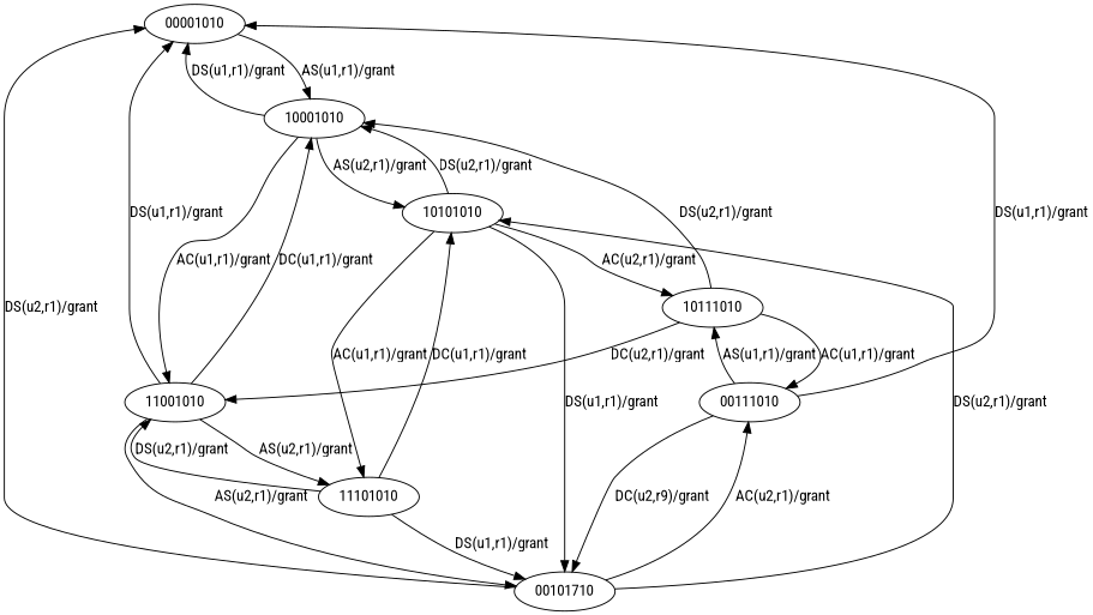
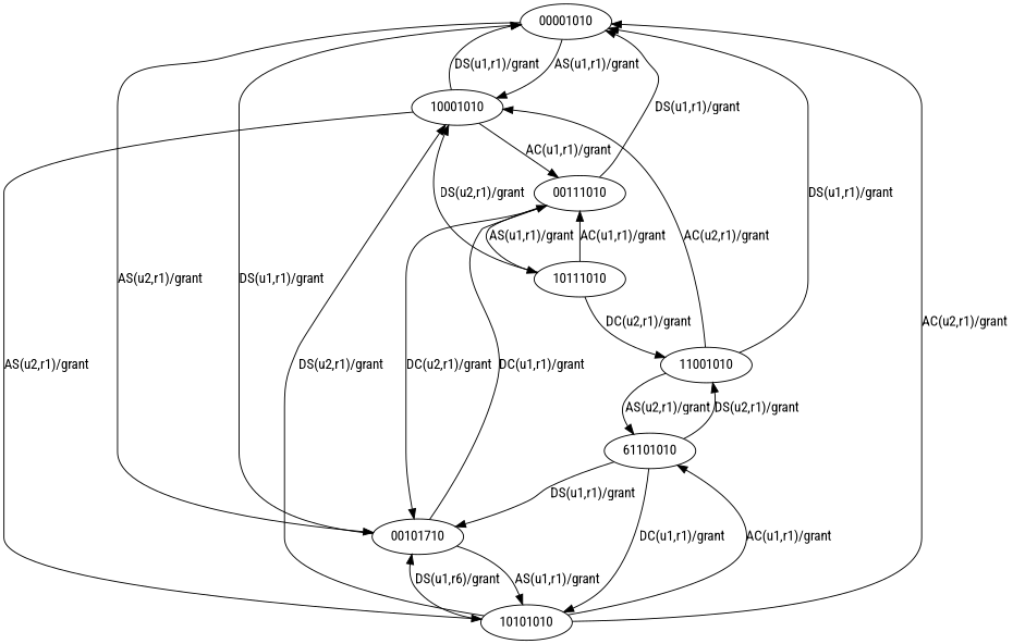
  digraph {
    fontname="Roboto Condensed"
    node [fontname="Roboto Condensed"]
    edge [fontname="Roboto Condensed"]
    00001010
    10001010
    n3 [label=00101710]
    11001010
    10101010
    00111010
-   11101010
+   11101010 [label=61101010]
    10111010
    00001010 -> 10001010 [label="AS(u1,r1)/grant"]
-   11001010 -> n3 [label="AS(u2,r1)/grant"]
+   00001010 -> n3 [label="AS(u2,r1)/grant"]
    10001010 -> 00001010 [label="DS(u1,r1)/grant"]
-   10001010 -> 11001010 [label="AC(u1,r1)/grant"]
+   10001010 -> 00111010 [label="AC(u1,r1)/grant"]
    10001010 -> 10101010 [label="AS(u2,r1)/grant"]
-   n3 -> 00001010 [label="DS(u2,r1)/grant"]
-   n3 -> 10101010 [label="DS(u2,r1)/grant"]
-   n3 -> 00111010 [label="AC(u2,r1)/grant"]
+   n3 -> 00001010 [label="DS(u1,r1)/grant"]
+   n3 -> 10101010 [label="AS(u1,r1)/grant"]
+   n3 -> 00111010 [label="DC(u1,r1)/grant"]
    11001010 -> 00001010 [label="DS(u1,r1)/grant"]
-   11001010 -> 10001010 [label="DC(u1,r1)/grant"]
+   11001010 -> 10001010 [label="AC(u2,r1)/grant"]
    11001010 -> 11101010 [label="AS(u2,r1)/grant"]
    10101010 -> 10001010 [label="DS(u2,r1)/grant"]
-   10101010 -> n3 [label="DS(u1,r1)/grant"]
+   10101010 -> n3 [label="DS(u1,r6)/grant"]
    10101010 -> 11101010 [label="AC(u1,r1)/grant"]
-   10101010 -> 10111010 [label="AC(u2,r1)/grant"]
+   10101010 -> 00001010 [label="AC(u2,r1)/grant"]
    00111010 -> 00001010 [label="DS(u1,r1)/grant"]
-   00111010 -> n3 [label="DC(u2,r9)/grant"]
+   00111010 -> n3 [label="DC(u2,r1)/grant"]
    00111010 -> 10111010 [label="AS(u1,r1)/grant"]
    11101010 -> n3 [label="DS(u1,r1)/grant"]
    11101010 -> 11001010 [label="DS(u2,r1)/grant"]
    11101010 -> 10101010 [label="DC(u1,r1)/grant"]
    10111010 -> 10001010 [label="DS(u2,r1)/grant"]
    10111010 -> 11001010 [label="DC(u2,r1)/grant"]
    10111010 -> 00111010 [label="AC(u1,r1)/grant"]
  }
